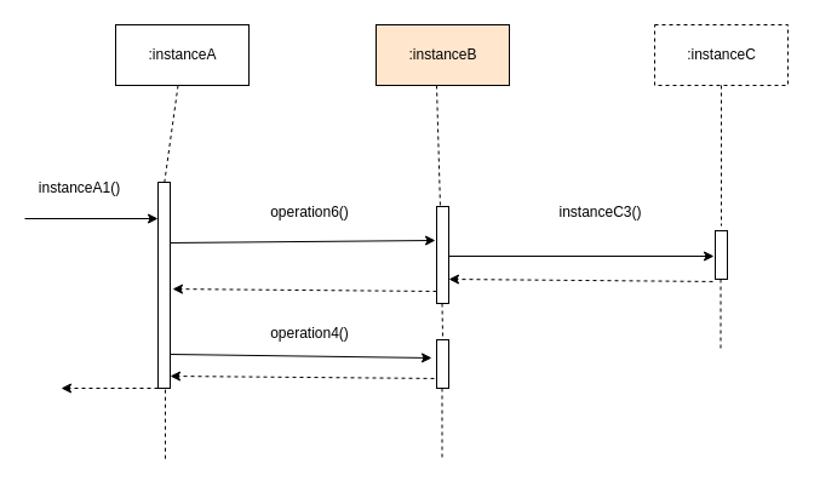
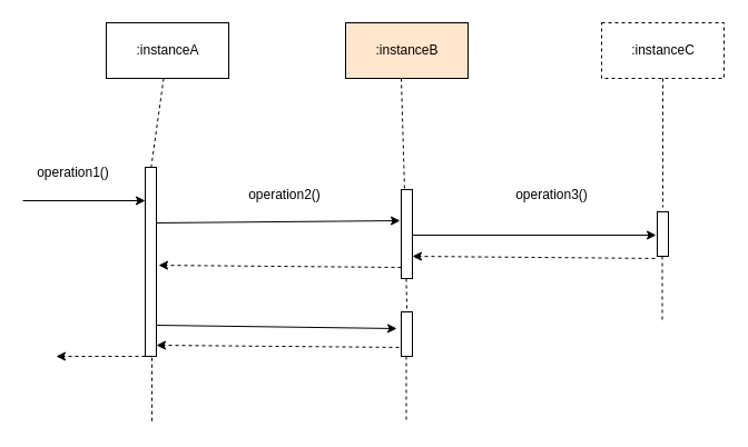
  <mxCell id="0" />
  <mxCell id="1" parent="0" />
  <mxCell id="2" style="edgeStyle=none;html=1;entryX=0.5;entryY=0.013;entryDx=0;entryDy=0;entryPerimeter=0;endArrow=none;endFill=0;dashed=1;" edge="1" parent="1" source="3" target="6"><mxGeometry relative="1" as="geometry" /></mxCell>
  <mxCell id="3" value=":instanceA" style="html=1;" vertex="1" parent="1"><mxGeometry x="95" y="20" width="110" height="50" as="geometry" /></mxCell>
  <mxCell id="4" value=":instanceB" style="html=1;fillColor=#ffe6cc;" vertex="1" parent="1"><mxGeometry x="310" y="20" width="110" height="50" as="geometry" /></mxCell>
  <mxCell id="5" value=":instanceC" style="html=1;dashed=1;" vertex="1" parent="1"><mxGeometry x="540" y="20" width="110" height="50" as="geometry" /></mxCell>
  <mxCell id="6" value="" style="html=1;points=[];perimeter=orthogonalPerimeter;" vertex="1" parent="1"><mxGeometry x="130" y="150" width="10" height="170" as="geometry" /></mxCell>
  <mxCell id="7" value="" style="endArrow=classic;html=1;" edge="1" parent="1"><mxGeometry width="50" height="50" relative="1" as="geometry"><mxPoint x="20" y="180" as="sourcePoint" /><mxPoint x="130" y="180" as="targetPoint" /></mxGeometry></mxCell>
  <mxCell id="8" style="edgeStyle=none;html=1;endArrow=none;endFill=0;dashed=1;exitX=0.6;exitY=1.007;exitDx=0;exitDy=0;exitPerimeter=0;" edge="1" parent="1" source="6"><mxGeometry relative="1" as="geometry"><mxPoint x="140" y="320" as="sourcePoint" /><mxPoint x="136" y="380" as="targetPoint" /></mxGeometry></mxCell>
  <mxCell id="9" value="" style="endArrow=classic;html=1;entryX=-0.1;entryY=0.35;entryDx=0;entryDy=0;entryPerimeter=0;" edge="1" parent="1" target="10"><mxGeometry width="50" height="50" relative="1" as="geometry"><mxPoint x="140" y="200" as="sourcePoint" /><mxPoint x="240" y="200" as="targetPoint" /></mxGeometry></mxCell>
  <mxCell id="10" value="" style="html=1;points=[];perimeter=orthogonalPerimeter;" vertex="1" parent="1"><mxGeometry x="360" y="170" width="10" height="80" as="geometry" /></mxCell>
  <mxCell id="11" value="" style="html=1;points=[];perimeter=orthogonalPerimeter;" vertex="1" parent="1"><mxGeometry x="360" y="280" width="10" height="40" as="geometry" /></mxCell>
  <mxCell id="12" style="edgeStyle=none;html=1;endArrow=none;endFill=0;dashed=1;exitX=0.6;exitY=1.007;exitDx=0;exitDy=0;exitPerimeter=0;entryX=0.5;entryY=-0.075;entryDx=0;entryDy=0;entryPerimeter=0;" edge="1" parent="1" target="11"><mxGeometry relative="1" as="geometry"><mxPoint x="364.5" y="250" as="sourcePoint" /><mxPoint x="365" y="310" as="targetPoint" /></mxGeometry></mxCell>
  <mxCell id="13" value="" style="endArrow=classic;html=1;entryX=-0.4;entryY=0.375;entryDx=0;entryDy=0;entryPerimeter=0;" edge="1" parent="1" target="11"><mxGeometry width="50" height="50" relative="1" as="geometry"><mxPoint x="140" y="292" as="sourcePoint" /><mxPoint x="350" y="290" as="targetPoint" /></mxGeometry></mxCell>
  <mxCell id="14" value="" style="html=1;points=[];perimeter=orthogonalPerimeter;" vertex="1" parent="1"><mxGeometry x="590" y="190" width="10" height="40" as="geometry" /></mxCell>
  <mxCell id="15" value="" style="endArrow=classic;html=1;entryX=-0.1;entryY=0.525;entryDx=0;entryDy=0;entryPerimeter=0;" edge="1" parent="1" target="14"><mxGeometry width="50" height="50" relative="1" as="geometry"><mxPoint x="370" y="211" as="sourcePoint" /><mxPoint x="570" y="190" as="targetPoint" /></mxGeometry></mxCell>
  <mxCell id="16" value="" style="endArrow=classic;html=1;dashed=1;entryX=1.2;entryY=0.518;entryDx=0;entryDy=0;entryPerimeter=0;" edge="1" parent="1"><mxGeometry width="50" height="50" relative="1" as="geometry"><mxPoint x="360" y="240" as="sourcePoint" /><mxPoint x="142" y="238.06" as="targetPoint" /></mxGeometry></mxCell>
  <mxCell id="17" value="" style="endArrow=classic;html=1;dashed=1;entryX=1.2;entryY=0.518;entryDx=0;entryDy=0;entryPerimeter=0;" edge="1" parent="1"><mxGeometry width="50" height="50" relative="1" as="geometry"><mxPoint x="358" y="311.94" as="sourcePoint" /><mxPoint x="140" y="310" as="targetPoint" /></mxGeometry></mxCell>
  <mxCell id="18" value="" style="endArrow=classic;html=1;dashed=1;" edge="1" parent="1"><mxGeometry width="50" height="50" relative="1" as="geometry"><mxPoint x="130" y="320" as="sourcePoint" /><mxPoint x="50" y="320" as="targetPoint" /></mxGeometry></mxCell>
  <mxCell id="19" style="edgeStyle=none;html=1;endArrow=none;endFill=0;dashed=1;exitX=0.6;exitY=1.007;exitDx=0;exitDy=0;exitPerimeter=0;" edge="1" parent="1"><mxGeometry relative="1" as="geometry"><mxPoint x="364.5" y="320" as="sourcePoint" /><mxPoint x="364.5" y="378.81" as="targetPoint" /></mxGeometry></mxCell>
  <mxCell id="20" value="" style="endArrow=classic;html=1;dashed=1;entryX=1.2;entryY=0.518;entryDx=0;entryDy=0;entryPerimeter=0;" edge="1" parent="1"><mxGeometry width="50" height="50" relative="1" as="geometry"><mxPoint x="588" y="231.94" as="sourcePoint" /><mxPoint x="370" y="230" as="targetPoint" /></mxGeometry></mxCell>
  <mxCell id="21" style="edgeStyle=none;html=1;entryX=0.3;entryY=0.013;entryDx=0;entryDy=0;entryPerimeter=0;endArrow=none;endFill=0;dashed=1;" edge="1" parent="1" target="10"><mxGeometry relative="1" as="geometry"><mxPoint x="360" y="70" as="sourcePoint" /><mxPoint x="360" y="152.21" as="targetPoint" /></mxGeometry></mxCell>
  <mxCell id="22" style="edgeStyle=none;html=1;entryX=0.5;entryY=-0.1;entryDx=0;entryDy=0;entryPerimeter=0;endArrow=none;endFill=0;dashed=1;exitX=0.5;exitY=1;exitDx=0;exitDy=0;" edge="1" parent="1" source="5" target="14"><mxGeometry relative="1" as="geometry"><mxPoint x="591" y="80" as="sourcePoint" /><mxPoint x="590" y="152.21" as="targetPoint" /></mxGeometry></mxCell>
  <mxCell id="23" style="edgeStyle=none;html=1;endArrow=none;endFill=0;dashed=1;exitX=0.6;exitY=1.007;exitDx=0;exitDy=0;exitPerimeter=0;" edge="1" parent="1"><mxGeometry relative="1" as="geometry"><mxPoint x="594.5" y="230" as="sourcePoint" /><mxPoint x="594.5" y="288.81" as="targetPoint" /></mxGeometry></mxCell>
- <mxCell id="24" value="instanceA1()" style="text;html=1;align=center;verticalAlign=middle;resizable=0;points=[];autosize=1;strokeColor=none;fillColor=none;" vertex="1" parent="1"><mxGeometry x="20" y="140" width="90" height="30" as="geometry" /></mxCell>
- <mxCell id="25" value="operation6()" style="text;html=1;align=center;verticalAlign=middle;resizable=0;points=[];autosize=1;strokeColor=none;fillColor=none;" vertex="1" parent="1"><mxGeometry x="210" y="160" width="90" height="30" as="geometry" /></mxCell>
- <mxCell id="26" value="operation4()" style="text;html=1;align=center;verticalAlign=middle;resizable=0;points=[];autosize=1;strokeColor=none;fillColor=none;" vertex="1" parent="1"><mxGeometry x="210" y="260" width="90" height="30" as="geometry" /></mxCell>
- <mxCell id="27" value="instanceC3()" style="text;html=1;align=center;verticalAlign=middle;resizable=0;points=[];autosize=1;strokeColor=none;fillColor=none;" vertex="1" parent="1"><mxGeometry x="450" y="160" width="90" height="30" as="geometry" /></mxCell>
+ <mxCell id="24" value="operation1()" style="text;html=1;align=center;verticalAlign=middle;resizable=0;points=[];autosize=1;strokeColor=none;fillColor=none;" vertex="1" parent="1"><mxGeometry x="20" y="140" width="90" height="30" as="geometry" /></mxCell>
+ <mxCell id="25" value="operation2()" style="text;html=1;align=center;verticalAlign=middle;resizable=0;points=[];autosize=1;strokeColor=none;fillColor=none;" vertex="1" parent="1"><mxGeometry x="210" y="160" width="90" height="30" as="geometry" /></mxCell>
+ <mxCell id="27" value="operation3()" style="text;html=1;align=center;verticalAlign=middle;resizable=0;points=[];autosize=1;strokeColor=none;fillColor=none;" vertex="1" parent="1"><mxGeometry x="450" y="160" width="90" height="30" as="geometry" /></mxCell>
